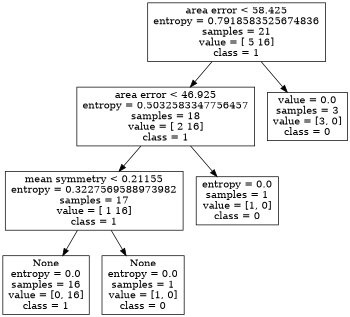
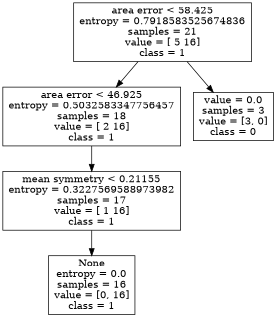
  digraph {
    node [shape=box]
    n1 [label="area error < 58.425\nentropy = 0.7918583525674836\nsamples = 21\nvalue = [ 5 16]\nclass = 1"]
    n2 [label="area error < 46.925\nentropy = 0.5032583347756457\nsamples = 18\nvalue = [ 2 16]\nclass = 1"]
    n3 [label="value = 0.0\nsamples = 3\nvalue = [3, 0]\nclass = 0"]
    n4 [label="mean symmetry < 0.21155\nentropy = 0.3227569588973982\nsamples = 17\nvalue = [ 1 16]\nclass = 1"]
-   n5 [label="entropy = 0.0\nsamples = 1\nvalue = [1, 0]\nclass = 0"]
    n6 [label="None\nentropy = 0.0\nsamples = 16\nvalue = [0, 16]\nclass = 1"]
-   n7 [label="None\nentropy = 0.0\nsamples = 1\nvalue = [1, 0]\nclass = 0"]
    n1 -> n2
    n1 -> n3
    n2 -> n4
-   n2 -> n5
    n4 -> n6
-   n4 -> n7
  }
